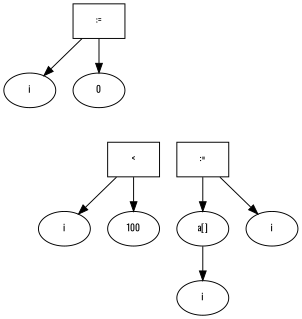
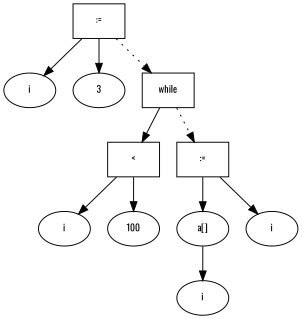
  digraph {
    fontname=Oswald
    fontsize=10
    node [fontname=Oswald fontsize=10 shape=ellipse]
    edge [fontname=Oswald fontsize=10]
    n1 [label=":=" shape=box]
    n2 [label=i]
-   n3 [label=0]
+   n3 [label=3]
+   n4 [label=while shape=box]
    n5 [label="<" shape=box]
    n6 [label=":=" shape=box]
    n7 [label=i]
    n8 [label=100]
    n9 [label="a[]"]
    n10 [label=i]
    n11 [label=i]
    n1 -> n2
    n1 -> n3
+   n1 -> n4 [style=dotted]
+   n4 -> n5
+   n4 -> n6 [style=dotted]
    n5 -> n7
    n5 -> n8
    n6 -> n9
    n6 -> n10
    n9 -> n11
  }
